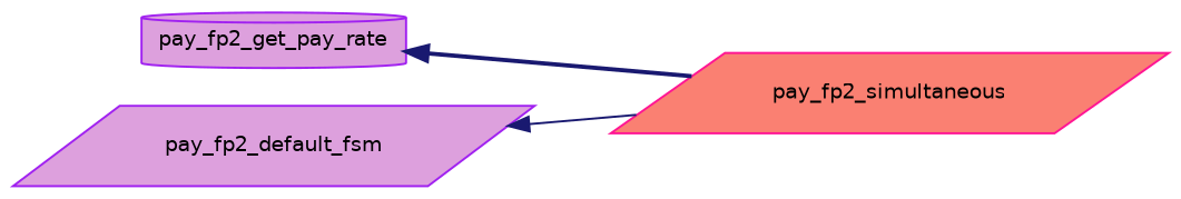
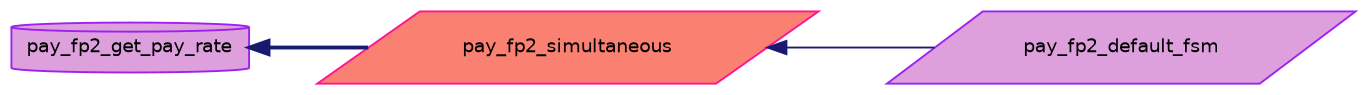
  digraph {
    rankdir=LR
    node [color=purple fillcolor=plum fontname=Helvetica fontsize=10 shape=parallelogram style=filled]
    edge [color=midnightblue dir=back fontname=Helvetica fontsize=10 labelfontname=Helvetica labelfontsize=10]
    n1 [fontcolor=black height=0.2 label=pay_fp2_get_pay_rate shape=cylinder width=0.4]
    n2 [color=deeppink fillcolor=salmon height=0.2 label=pay_fp2_simultaneous width=0.4]
    n3 [height=0.2 label=pay_fp2_default_fsm width=0.4]
    n1 -> n2 [style=bold]
-   n3 -> n2 [style=solid]
+   n2 -> n3 [style=solid]
  }
